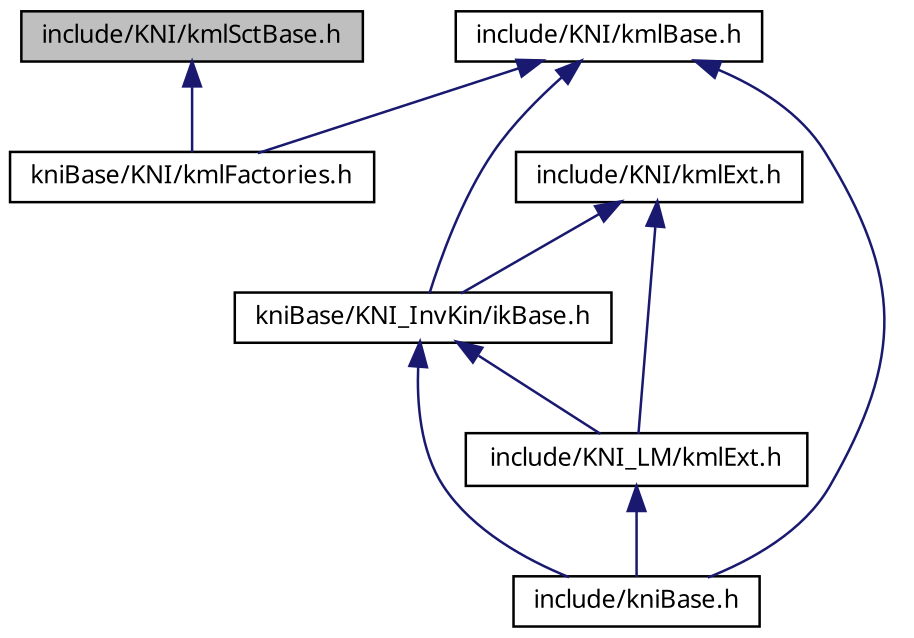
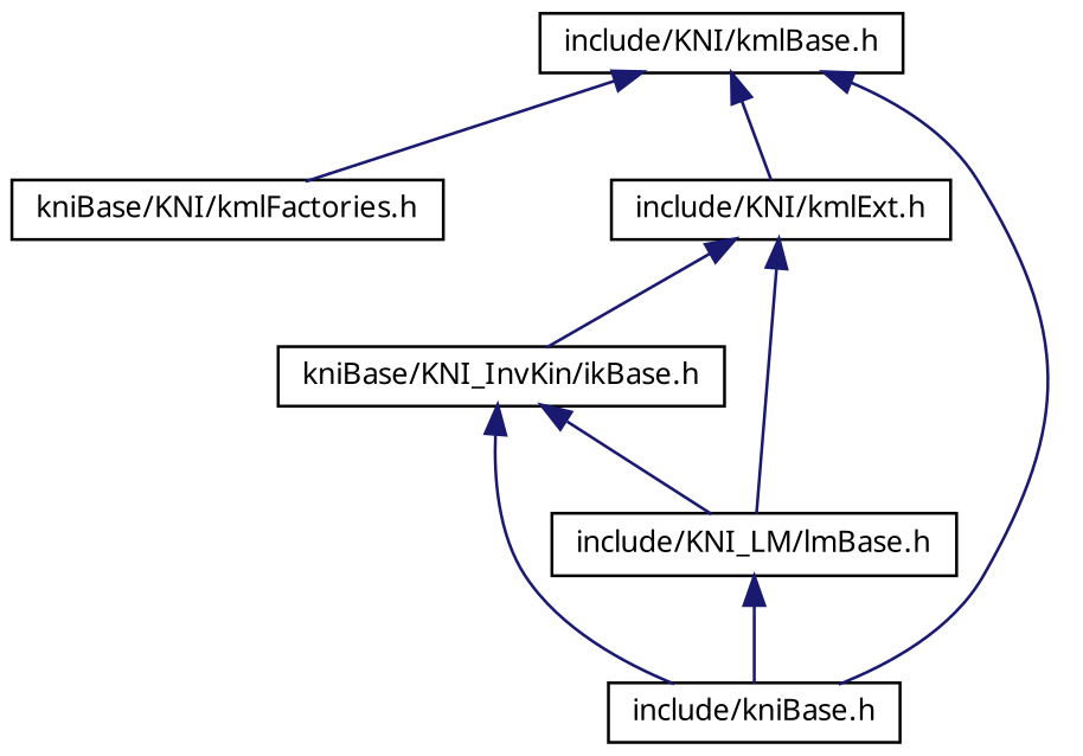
  digraph {
    node [color=black fillcolor=white fontname="FreeSans.ttf" fontsize=10 shape=record style=filled]
    edge [color=midnightblue dir=back fontname="FreeSans.ttf" fontsize=10 labelfontname="FreeSans.ttf" labelfontsize=10 style=solid]
-   n1 [fillcolor=grey75 fontcolor=black height=0.2 label="include/KNI/kmlSctBase.h" width=0.4]
    n2 [height=0.2 label="kniBase/KNI/kmlFactories.h" width=0.4]
    n3 [height=0.2 label="include/KNI/kmlBase.h" width=0.4]
    n4 [height=0.2 label="include/KNI/kmlExt.h" width=0.4]
    n5 [height=0.2 label="include/kniBase.h" width=0.4]
    n6 [height=0.2 label="kniBase/KNI_InvKin/ikBase.h" width=0.4]
-   n7 [height=0.2 label="include/KNI_LM/kmlExt.h" width=0.4]
-   n1 -> n2
+   n7 [height=0.2 label="include/KNI_LM/lmBase.h" width=0.4]
    n3 -> n2
-   n3 -> n6
+   n3 -> n4
    n3 -> n5
    n4 -> n6
    n4 -> n7
    n6 -> n5
    n6 -> n7
    n7 -> n5
  }
